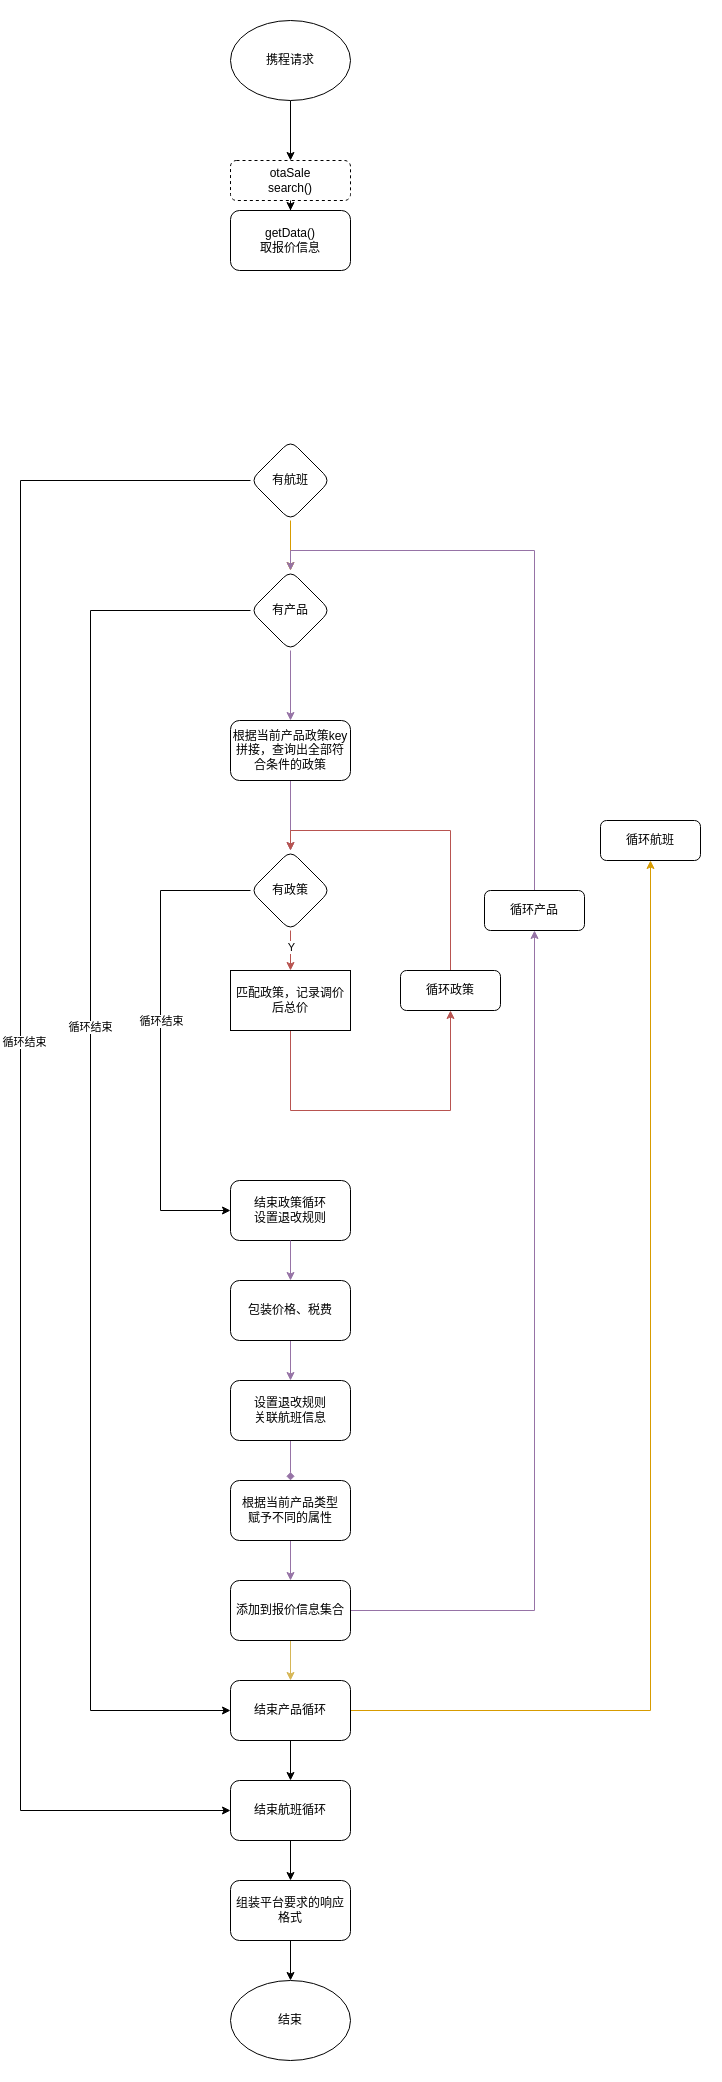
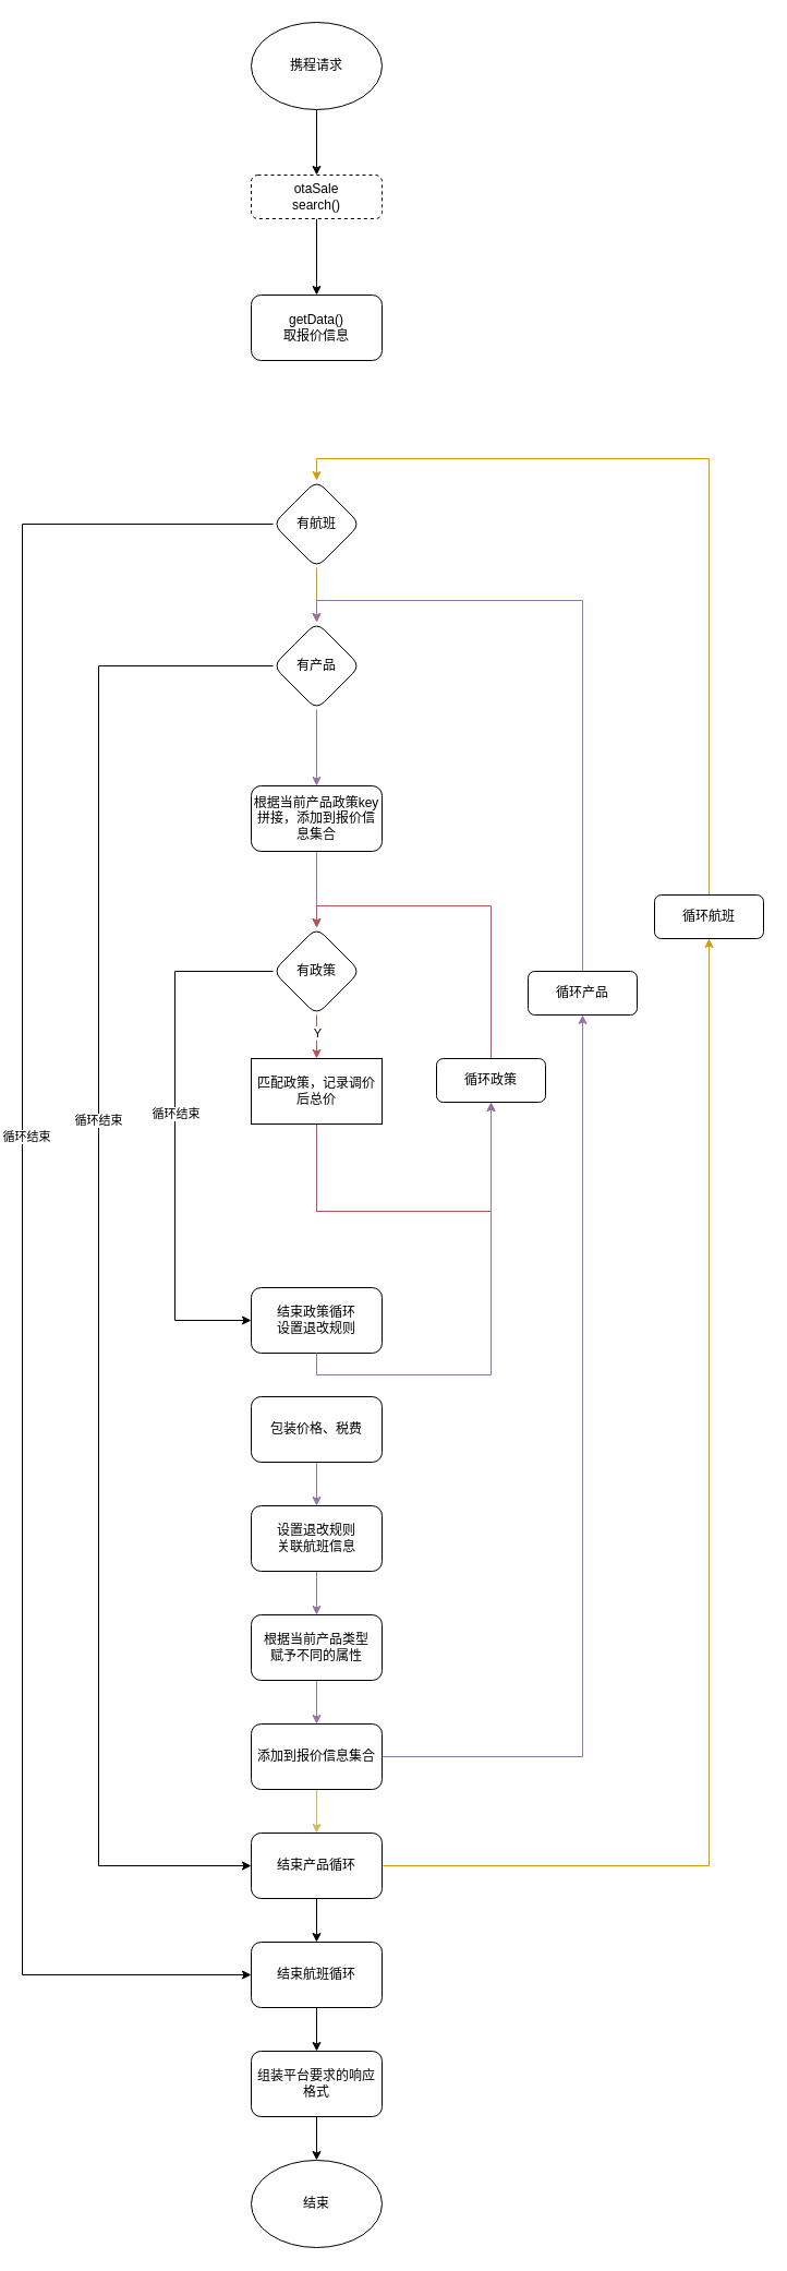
  <mxCell id="0" />
  <mxCell id="1" parent="0" />
  <mxCell id="2" style="edgeStyle=orthogonalEdgeStyle;rounded=0;orthogonalLoop=1;jettySize=auto;html=1;entryX=0.5;entryY=0;entryDx=0;entryDy=0;" edge="1" parent="1" source="3" target="4"><mxGeometry relative="1" as="geometry" /></mxCell>
  <mxCell id="3" value="otaSale&lt;div&gt;search()&lt;/div&gt;" style="rounded=1;whiteSpace=wrap;html=1;fontSize=12;glass=0;strokeWidth=1;shadow=0;dashed=1;" parent="1" vertex="1"><mxGeometry x="230" y="160" width="120" height="40" as="geometry" /></mxCell>
- <mxCell id="4" value="getData()&lt;div&gt;取报价信息&lt;/div&gt;" style="rounded=1;whiteSpace=wrap;html=1;" vertex="1" parent="1"><mxGeometry x="230" y="210" width="120" height="60" as="geometry" /></mxCell>
+ <mxCell id="4" value="getData()&lt;div&gt;取报价信息&lt;/div&gt;" style="rounded=1;whiteSpace=wrap;html=1;" vertex="1" parent="1"><mxGeometry x="230" y="270" width="120" height="60" as="geometry" /></mxCell>
  <mxCell id="5" value="" style="edgeStyle=orthogonalEdgeStyle;rounded=0;orthogonalLoop=1;jettySize=auto;html=1;entryX=0.5;entryY=0;entryDx=0;entryDy=0;fillColor=#e1d5e7;strokeColor=#9673a6;" edge="1" parent="1" source="8" target="15"><mxGeometry relative="1" as="geometry"><mxPoint x="290" y="840" as="targetPoint" /></mxGeometry></mxCell>
  <mxCell id="6" style="edgeStyle=orthogonalEdgeStyle;rounded=0;orthogonalLoop=1;jettySize=auto;html=1;exitX=0;exitY=0.5;exitDx=0;exitDy=0;entryX=0;entryY=0.5;entryDx=0;entryDy=0;" edge="1" parent="1" source="10" target="46"><mxGeometry relative="1" as="geometry"><mxPoint x="120" y="1930" as="targetPoint" /><Array as="points"><mxPoint x="20" y="480" /><mxPoint x="20" y="1810" /></Array></mxGeometry></mxCell>
  <mxCell id="7" value="循环结束" style="edgeLabel;html=1;align=center;verticalAlign=middle;resizable=0;points=[];" vertex="1" connectable="0" parent="6"><mxGeometry x="-0.106" y="3" relative="1" as="geometry"><mxPoint as="offset" /></mxGeometry></mxCell>
- <mxCell id="8" value="根据当前产品政策key拼接，查询出全部符合条件的政策" style="whiteSpace=wrap;html=1;rounded=1;" vertex="1" parent="1"><mxGeometry x="230" y="720" width="120" height="60" as="geometry" /></mxCell>
+ <mxCell id="8" value="根据当前产品政策key拼接，添加到报价信息集合" style="whiteSpace=wrap;html=1;rounded=1;" vertex="1" parent="1"><mxGeometry x="230" y="720" width="120" height="60" as="geometry" /></mxCell>
  <mxCell id="9" value="" style="edgeStyle=orthogonalEdgeStyle;rounded=0;orthogonalLoop=1;jettySize=auto;html=1;fillColor=#ffe6cc;strokeColor=#d79b00;" edge="1" parent="1" source="10" target="37"><mxGeometry relative="1" as="geometry" /></mxCell>
  <mxCell id="10" value="有航班" style="rhombus;whiteSpace=wrap;html=1;rounded=1;" vertex="1" parent="1"><mxGeometry x="250" y="440" width="80" height="80" as="geometry" /></mxCell>
  <mxCell id="11" value="" style="edgeStyle=orthogonalEdgeStyle;rounded=0;orthogonalLoop=1;jettySize=auto;html=1;fillColor=#f8cecc;strokeColor=#b85450;" edge="1" parent="1" source="15" target="17"><mxGeometry relative="1" as="geometry" /></mxCell>
  <mxCell id="12" value="Y" style="edgeLabel;html=1;align=center;verticalAlign=middle;resizable=0;points=[];" vertex="1" connectable="0" parent="11"><mxGeometry x="-0.2" relative="1" as="geometry"><mxPoint as="offset" /></mxGeometry></mxCell>
  <mxCell id="13" value="" style="edgeStyle=orthogonalEdgeStyle;rounded=0;orthogonalLoop=1;jettySize=auto;html=1;" edge="1" parent="1" source="15" target="20"><mxGeometry relative="1" as="geometry"><Array as="points"><mxPoint x="160" y="890" /><mxPoint x="160" y="1210" /></Array></mxGeometry></mxCell>
  <mxCell id="14" value="循环结束" style="edgeLabel;html=1;align=center;verticalAlign=middle;resizable=0;points=[];" vertex="1" connectable="0" parent="13"><mxGeometry x="-0.304" y="3" relative="1" as="geometry"><mxPoint x="-3" y="53" as="offset" /></mxGeometry></mxCell>
  <mxCell id="15" value="有政策" style="rhombus;whiteSpace=wrap;html=1;rounded=1;" vertex="1" parent="1"><mxGeometry x="250" y="850" width="80" height="80" as="geometry" /></mxCell>
  <mxCell id="16" style="edgeStyle=orthogonalEdgeStyle;rounded=0;orthogonalLoop=1;jettySize=auto;html=1;entryX=0.5;entryY=1;entryDx=0;entryDy=0;exitX=0.5;exitY=1;exitDx=0;exitDy=0;fillColor=#f8cecc;strokeColor=#b85450;" edge="1" parent="1" source="17" target="19"><mxGeometry relative="1" as="geometry"><Array as="points"><mxPoint x="290" y="1110" /><mxPoint x="450" y="1110" /><mxPoint x="450" y="1010" /></Array></mxGeometry></mxCell>
  <mxCell id="17" value="匹配政策，记录调价后总价" style="whiteSpace=wrap;html=1;" vertex="1" parent="1"><mxGeometry x="230" y="970" width="120" height="60" as="geometry" /></mxCell>
  <mxCell id="18" style="edgeStyle=orthogonalEdgeStyle;rounded=0;orthogonalLoop=1;jettySize=auto;html=1;entryX=0.5;entryY=0;entryDx=0;entryDy=0;fillColor=#f8cecc;strokeColor=#b85450;" edge="1" parent="1" source="19" target="15"><mxGeometry relative="1" as="geometry"><Array as="points"><mxPoint x="450" y="830" /><mxPoint x="290" y="830" /></Array></mxGeometry></mxCell>
  <mxCell id="19" value="循环政策" style="rounded=1;whiteSpace=wrap;html=1;" vertex="1" parent="1"><mxGeometry x="400" y="970" width="100" height="40" as="geometry" /></mxCell>
  <mxCell id="20" value="结束政策循环&lt;div&gt;设置退改规则&lt;/div&gt;" style="whiteSpace=wrap;html=1;rounded=1;" vertex="1" parent="1"><mxGeometry x="230" y="1180" width="120" height="60" as="geometry" /></mxCell>
- <mxCell id="21" value="" style="edgeStyle=orthogonalEdgeStyle;rounded=0;orthogonalLoop=1;jettySize=auto;html=1;fillColor=#e1d5e7;strokeColor=#9673a6;exitX=0.5;exitY=1;exitDx=0;exitDy=0;" edge="1" parent="1" source="20" target="24"><mxGeometry relative="1" as="geometry"><mxPoint x="290" y="1380" as="sourcePoint" /></mxGeometry></mxCell>
+ <mxCell id="21" value="" style="edgeStyle=orthogonalEdgeStyle;rounded=0;orthogonalLoop=1;jettySize=auto;html=1;fillColor=#e1d5e7;strokeColor=#9673a6;exitX=0.5;exitY=1;exitDx=0;exitDy=0;" edge="1" parent="1" source="20" target="19"><mxGeometry relative="1" as="geometry"><mxPoint x="290" y="1380" as="sourcePoint" /></mxGeometry></mxCell>
  <mxCell id="22" style="edgeStyle=orthogonalEdgeStyle;rounded=0;orthogonalLoop=1;jettySize=auto;html=1;entryX=0.5;entryY=1;entryDx=0;entryDy=0;fillColor=#ffe6cc;strokeColor=#d79b00;exitX=1;exitY=0.5;exitDx=0;exitDy=0;" edge="1" parent="1" source="44" target="31"><mxGeometry relative="1" as="geometry"><mxPoint x="580" y="1041" as="targetPoint" /></mxGeometry></mxCell>
  <mxCell id="23" value="" style="edgeStyle=orthogonalEdgeStyle;rounded=0;orthogonalLoop=1;jettySize=auto;html=1;fillColor=#e1d5e7;strokeColor=#9673a6;" edge="1" parent="1" source="24" target="39"><mxGeometry relative="1" as="geometry" /></mxCell>
  <mxCell id="24" value="包装价格、税费" style="whiteSpace=wrap;html=1;rounded=1;" vertex="1" parent="1"><mxGeometry x="230" y="1280" width="120" height="60" as="geometry" /></mxCell>
  <mxCell id="25" style="edgeStyle=orthogonalEdgeStyle;rounded=0;orthogonalLoop=1;jettySize=auto;html=1;" edge="1" parent="1" source="26" target="3"><mxGeometry relative="1" as="geometry" /></mxCell>
  <mxCell id="26" value="携程请求" style="ellipse;whiteSpace=wrap;html=1;" vertex="1" parent="1"><mxGeometry x="230" y="20" width="120" height="80" as="geometry" /></mxCell>
  <mxCell id="27" value="结束" style="ellipse;whiteSpace=wrap;html=1;" vertex="1" parent="1"><mxGeometry x="230" y="1980" width="120" height="80" as="geometry" /></mxCell>
  <mxCell id="28" style="edgeStyle=orthogonalEdgeStyle;rounded=0;orthogonalLoop=1;jettySize=auto;html=1;" edge="1" parent="1" source="29" target="27"><mxGeometry relative="1" as="geometry" /></mxCell>
  <mxCell id="29" value="组装平台要求的响应格式" style="whiteSpace=wrap;html=1;rounded=1;" vertex="1" parent="1"><mxGeometry x="230" y="1880" width="120" height="60" as="geometry" /></mxCell>
+ <mxCell id="30" style="edgeStyle=orthogonalEdgeStyle;rounded=0;orthogonalLoop=1;jettySize=auto;html=1;entryX=0.5;entryY=0;entryDx=0;entryDy=0;fillColor=#ffe6cc;strokeColor=#d79b00;" edge="1" parent="1" source="31" target="10"><mxGeometry relative="1" as="geometry"><Array as="points"><mxPoint x="650" y="990" /><mxPoint x="650" y="420" /><mxPoint x="290" y="420" /></Array></mxGeometry></mxCell>
  <mxCell id="31" value="循环航班" style="rounded=1;whiteSpace=wrap;html=1;" vertex="1" parent="1"><mxGeometry x="600" y="820" width="100" height="40" as="geometry" /></mxCell>
  <mxCell id="32" value="" style="edgeStyle=orthogonalEdgeStyle;rounded=0;orthogonalLoop=1;jettySize=auto;html=1;fillColor=#e1d5e7;strokeColor=#9673a6;" edge="1" parent="1" source="33" target="42"><mxGeometry relative="1" as="geometry" /></mxCell>
  <mxCell id="33" value="根据当前产品类型&lt;div&gt;赋予不同的属性&lt;/div&gt;" style="whiteSpace=wrap;html=1;rounded=1;" vertex="1" parent="1"><mxGeometry x="230" y="1480" width="120" height="60" as="geometry" /></mxCell>
  <mxCell id="34" value="" style="edgeStyle=orthogonalEdgeStyle;rounded=0;orthogonalLoop=1;jettySize=auto;html=1;fillColor=#e1d5e7;strokeColor=#9673a6;" edge="1" parent="1" source="37" target="8"><mxGeometry relative="1" as="geometry" /></mxCell>
  <mxCell id="35" style="edgeStyle=orthogonalEdgeStyle;rounded=0;orthogonalLoop=1;jettySize=auto;html=1;entryX=0;entryY=0.5;entryDx=0;entryDy=0;" edge="1" parent="1" source="37" target="44"><mxGeometry relative="1" as="geometry"><mxPoint x="230" y="2120" as="targetPoint" /><Array as="points"><mxPoint x="90" y="610" /><mxPoint x="90" y="1710" /></Array></mxGeometry></mxCell>
  <mxCell id="36" value="循环结束" style="edgeLabel;html=1;align=center;verticalAlign=middle;resizable=0;points=[];" vertex="1" connectable="0" parent="35"><mxGeometry x="-0.177" y="-1" relative="1" as="geometry"><mxPoint as="offset" /></mxGeometry></mxCell>
  <mxCell id="37" value="有产品" style="rhombus;whiteSpace=wrap;html=1;rounded=1;" vertex="1" parent="1"><mxGeometry x="250" y="570" width="80" height="80" as="geometry" /></mxCell>
- <mxCell id="38" value="" style="edgeStyle=orthogonalEdgeStyle;rounded=0;orthogonalLoop=1;jettySize=auto;html=1;fillColor=#e1d5e7;strokeColor=#9673a6;endArrow=diamond;" edge="1" parent="1" source="39" target="33"><mxGeometry relative="1" as="geometry" /></mxCell>
+ <mxCell id="38" value="" style="edgeStyle=orthogonalEdgeStyle;rounded=0;orthogonalLoop=1;jettySize=auto;html=1;fillColor=#e1d5e7;strokeColor=#9673a6;" edge="1" parent="1" source="39" target="33"><mxGeometry relative="1" as="geometry" /></mxCell>
  <mxCell id="39" value="设置退改规则&lt;div&gt;关联航班信息&lt;/div&gt;" style="whiteSpace=wrap;html=1;rounded=1;" vertex="1" parent="1"><mxGeometry x="230" y="1380" width="120" height="60" as="geometry" /></mxCell>
  <mxCell id="40" value="" style="edgeStyle=orthogonalEdgeStyle;rounded=0;orthogonalLoop=1;jettySize=auto;html=1;fillColor=#fff2cc;strokeColor=#d6b656;" edge="1" parent="1" source="42" target="44"><mxGeometry relative="1" as="geometry" /></mxCell>
  <mxCell id="41" style="edgeStyle=orthogonalEdgeStyle;rounded=0;orthogonalLoop=1;jettySize=auto;html=1;entryX=0.5;entryY=1;entryDx=0;entryDy=0;fillColor=#e1d5e7;strokeColor=#9673a6;" edge="1" parent="1" source="42" target="48"><mxGeometry relative="1" as="geometry" /></mxCell>
  <mxCell id="42" value="添加到报价信息集合" style="whiteSpace=wrap;html=1;rounded=1;" vertex="1" parent="1"><mxGeometry x="230" y="1580" width="120" height="60" as="geometry" /></mxCell>
  <mxCell id="43" value="" style="edgeStyle=orthogonalEdgeStyle;rounded=0;orthogonalLoop=1;jettySize=auto;html=1;" edge="1" parent="1" source="44" target="46"><mxGeometry relative="1" as="geometry" /></mxCell>
  <mxCell id="44" value="结束产品循环" style="whiteSpace=wrap;html=1;rounded=1;" vertex="1" parent="1"><mxGeometry x="230" y="1680" width="120" height="60" as="geometry" /></mxCell>
  <mxCell id="45" value="" style="edgeStyle=orthogonalEdgeStyle;rounded=0;orthogonalLoop=1;jettySize=auto;html=1;" edge="1" parent="1" source="46" target="29"><mxGeometry relative="1" as="geometry" /></mxCell>
  <mxCell id="46" value="结束航班循环" style="whiteSpace=wrap;html=1;rounded=1;" vertex="1" parent="1"><mxGeometry x="230" y="1780" width="120" height="60" as="geometry" /></mxCell>
  <mxCell id="47" style="edgeStyle=orthogonalEdgeStyle;rounded=0;orthogonalLoop=1;jettySize=auto;html=1;entryX=0.5;entryY=0;entryDx=0;entryDy=0;fillColor=#e1d5e7;strokeColor=#9673a6;" edge="1" parent="1" source="48" target="37"><mxGeometry relative="1" as="geometry"><Array as="points"><mxPoint x="534" y="550" /><mxPoint x="290" y="550" /></Array></mxGeometry></mxCell>
  <mxCell id="48" value="循环产品" style="rounded=1;whiteSpace=wrap;html=1;" vertex="1" parent="1"><mxGeometry x="484" y="890" width="100" height="40" as="geometry" /></mxCell>
